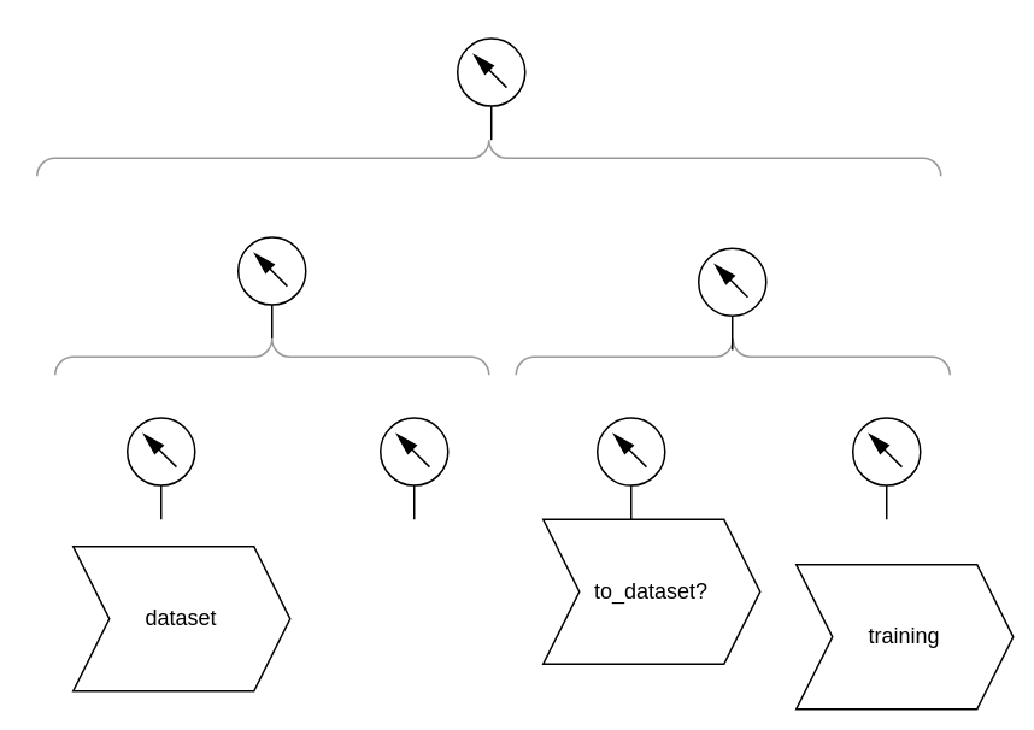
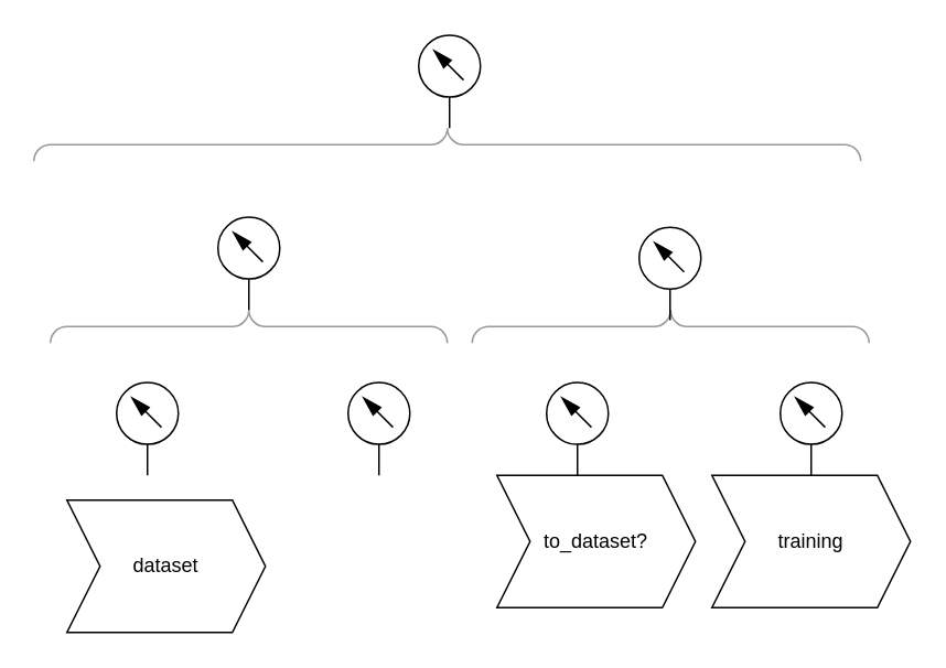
  <mxCell id="0" />
  <mxCell id="1" parent="0" />
  <mxCell id="2" value="" style="verticalLabelPosition=bottom;aspect=fixed;html=1;verticalAlign=top;strokeColor=#000000;fillColor=#000000;align=center;outlineConnect=0;shape=mxgraph.fluid_power.x11820;points=[[0.5,1,0]]" vertex="1" parent="1"><mxGeometry x="471.33" y="230.9" width="37.34" height="56.1" as="geometry" /></mxCell>
  <mxCell id="3" value="dataset" style="shape=step;perimeter=stepPerimeter;whiteSpace=wrap;html=1;fixedSize=1;" vertex="1" parent="1"><mxGeometry x="40" y="302" width="120" height="80" as="geometry" /></mxCell>
  <mxCell id="4" value="to_dataset?" style="shape=step;perimeter=stepPerimeter;whiteSpace=wrap;html=1;fixedSize=1;" vertex="1" parent="1"><mxGeometry x="300" y="287" width="120" height="80" as="geometry" /></mxCell>
- <mxCell id="5" value="training" style="shape=step;perimeter=stepPerimeter;whiteSpace=wrap;html=1;fixedSize=1;" vertex="1" parent="1"><mxGeometry x="440" y="312" width="120" height="80" as="geometry" /></mxCell>
+ <mxCell id="5" value="training" style="shape=step;perimeter=stepPerimeter;whiteSpace=wrap;html=1;fixedSize=1;" vertex="1" parent="1"><mxGeometry x="430" y="287" width="120" height="80" as="geometry" /></mxCell>
  <mxCell id="6" value="" style="verticalLabelPosition=bottom;aspect=fixed;html=1;verticalAlign=top;strokeColor=#000000;fillColor=#000000;align=center;outlineConnect=0;shape=mxgraph.fluid_power.x11820;points=[[0.5,1,0]]" vertex="1" parent="1"><mxGeometry x="330" y="230.9" width="37.34" height="56.1" as="geometry" /></mxCell>
  <mxCell id="7" value="" style="verticalLabelPosition=bottom;aspect=fixed;html=1;verticalAlign=top;strokeColor=#000000;fillColor=#000000;align=center;outlineConnect=0;shape=mxgraph.fluid_power.x11820;points=[[0.5,1,0]]" vertex="1" parent="1"><mxGeometry x="210" y="230.9" width="37.34" height="56.1" as="geometry" /></mxCell>
  <mxCell id="8" value="" style="verticalLabelPosition=bottom;aspect=fixed;html=1;verticalAlign=top;strokeColor=#000000;fillColor=#000000;align=center;outlineConnect=0;shape=mxgraph.fluid_power.x11820;points=[[0.5,1,0]]" vertex="1" parent="1"><mxGeometry x="70" y="230.9" width="37.34" height="56.1" as="geometry" /></mxCell>
  <mxCell id="9" value="" style="verticalLabelPosition=bottom;shadow=0;dashed=0;align=center;html=1;verticalAlign=top;strokeWidth=1;shape=mxgraph.mockup.markup.curlyBrace;strokeColor=#999999;flipH=1;" vertex="1" parent="1"><mxGeometry x="30" y="187" width="240" height="20" as="geometry" /></mxCell>
  <mxCell id="10" value="" style="verticalLabelPosition=bottom;aspect=fixed;html=1;verticalAlign=top;strokeColor=#000000;fillColor=#000000;align=center;outlineConnect=0;shape=mxgraph.fluid_power.x11820;points=[[0.5,1,0]]" vertex="1" parent="1"><mxGeometry x="131.33" y="130.9" width="37.34" height="56.1" as="geometry" /></mxCell>
  <mxCell id="11" value="" style="verticalLabelPosition=bottom;shadow=0;dashed=0;align=center;html=1;verticalAlign=top;strokeWidth=1;shape=mxgraph.mockup.markup.curlyBrace;strokeColor=#999999;flipH=1;" vertex="1" parent="1"><mxGeometry x="285" y="187" width="240" height="20" as="geometry" /></mxCell>
  <mxCell id="12" value="" style="verticalLabelPosition=bottom;aspect=fixed;html=1;verticalAlign=top;strokeColor=#000000;fillColor=#000000;align=center;outlineConnect=0;shape=mxgraph.fluid_power.x11820;points=[[0.5,1,0]]" vertex="1" parent="1"><mxGeometry x="386" y="137" width="37.34" height="56.1" as="geometry" /></mxCell>
  <mxCell id="13" value="" style="verticalLabelPosition=bottom;shadow=0;dashed=0;align=center;html=1;verticalAlign=top;strokeWidth=1;shape=mxgraph.mockup.markup.curlyBrace;strokeColor=#999999;flipH=1;" vertex="1" parent="1"><mxGeometry x="20" y="77" width="500" height="20" as="geometry" /></mxCell>
  <mxCell id="14" value="" style="verticalLabelPosition=bottom;aspect=fixed;html=1;verticalAlign=top;strokeColor=#000000;fillColor=#000000;align=center;outlineConnect=0;shape=mxgraph.fluid_power.x11820;points=[[0.5,1,0]]" vertex="1" parent="1"><mxGeometry x="252.66" y="20.9" width="37.34" height="56.1" as="geometry" /></mxCell>
